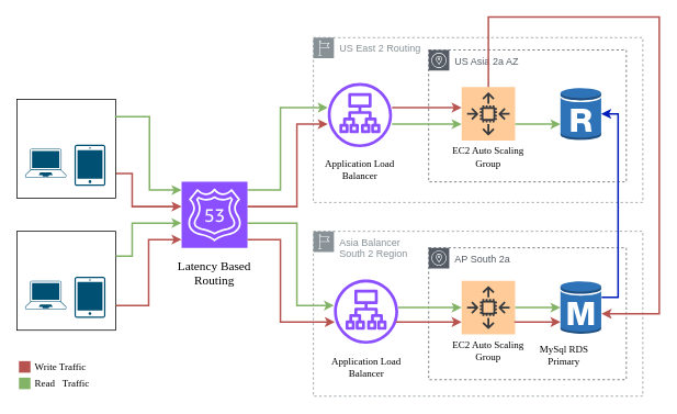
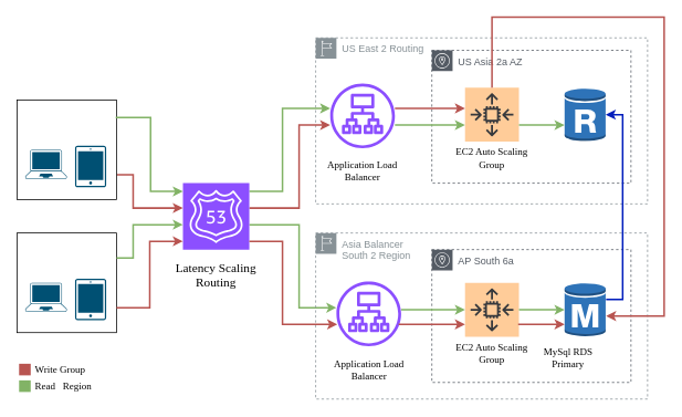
  <mxCell id="0" />
  <mxCell id="1" parent="0" />
  <mxCell id="2" value="US East 2 Routing" style="sketch=0;outlineConnect=0;gradientColor=none;html=1;whiteSpace=wrap;fontSize=12;fontStyle=0;shape=mxgraph.aws4.group;grIcon=mxgraph.aws4.group_region;strokeColor=#879196;fillColor=none;verticalAlign=top;align=left;spacingLeft=30;fontColor=#879196;dashed=1;" vertex="1" parent="1"><mxGeometry x="380" y="45" width="400" height="200" as="geometry" /></mxCell>
  <mxCell id="3" style="edgeStyle=orthogonalEdgeStyle;rounded=0;orthogonalLoop=1;jettySize=auto;html=1;exitX=1;exitY=0.75;exitDx=0;exitDy=0;fillColor=#f8cecc;gradientColor=#ea6b66;strokeColor=#b85450;strokeWidth=2;" edge="1" parent="1" source="4" target="10"><mxGeometry relative="1" as="geometry"><Array as="points"><mxPoint x="160" y="210" /><mxPoint x="160" y="250" /></Array></mxGeometry></mxCell>
  <mxCell id="4" value="" style="rounded=0;whiteSpace=wrap;html=1;" vertex="1" parent="1"><mxGeometry x="20" y="120" width="120" height="120" as="geometry" /></mxCell>
  <mxCell id="5" value="" style="points=[[0.13,0.02,0],[0.5,0,0],[0.87,0.02,0],[0.885,0.4,0],[0.985,0.985,0],[0.5,1,0],[0.015,0.985,0],[0.115,0.4,0]];verticalLabelPosition=bottom;sketch=0;html=1;verticalAlign=top;aspect=fixed;align=center;pointerEvents=1;shape=mxgraph.cisco19.laptop;fillColor=#005073;strokeColor=none;" vertex="1" parent="1"><mxGeometry x="30" y="180" width="50" height="35" as="geometry" /></mxCell>
  <mxCell id="6" value="" style="sketch=0;points=[[0.015,0.015,0],[0.985,0.015,0],[0.985,0.985,0],[0.015,0.985,0],[0.25,0,0],[0.5,0,0],[0.75,0,0],[1,0.25,0],[1,0.5,0],[1,0.75,0],[0.75,1,0],[0.5,1,0],[0.25,1,0],[0,0.75,0],[0,0.5,0],[0,0.25,0]];verticalLabelPosition=bottom;html=1;verticalAlign=top;aspect=fixed;align=center;pointerEvents=1;shape=mxgraph.cisco19.handheld;fillColor=#005073;strokeColor=none;" vertex="1" parent="1"><mxGeometry x="90" y="175" width="37.5" height="50" as="geometry" /></mxCell>
  <mxCell id="7" style="edgeStyle=orthogonalEdgeStyle;rounded=0;orthogonalLoop=1;jettySize=auto;html=1;fillColor=#d5e8d4;gradientColor=#97d077;strokeColor=#82b366;strokeWidth=2;" edge="1" parent="1" target="15"><mxGeometry relative="1" as="geometry"><mxPoint x="300" y="230" as="sourcePoint" /><Array as="points"><mxPoint x="300" y="230" /><mxPoint x="340" y="230" /><mxPoint x="340" y="130" /></Array></mxGeometry></mxCell>
  <mxCell id="8" style="edgeStyle=orthogonalEdgeStyle;rounded=0;orthogonalLoop=1;jettySize=auto;html=1;strokeWidth=2;fillColor=#f8cecc;gradientColor=#ea6b66;strokeColor=#b85450;" edge="1" parent="1" source="10" target="15"><mxGeometry relative="1" as="geometry"><Array as="points"><mxPoint x="360" y="250" /><mxPoint x="360" y="150" /></Array></mxGeometry></mxCell>
  <mxCell id="9" style="edgeStyle=orthogonalEdgeStyle;rounded=0;orthogonalLoop=1;jettySize=auto;html=1;fillColor=#d5e8d4;gradientColor=#97d077;strokeColor=#82b366;strokeWidth=2;" edge="1" parent="1" target="22"><mxGeometry relative="1" as="geometry"><mxPoint x="300" y="270" as="sourcePoint" /><Array as="points"><mxPoint x="360" y="270" /><mxPoint x="360" y="370" /></Array></mxGeometry></mxCell>
  <mxCell id="10" value="" style="sketch=0;points=[[0,0,0],[0.25,0,0],[0.5,0,0],[0.75,0,0],[1,0,0],[0,1,0],[0.25,1,0],[0.5,1,0],[0.75,1,0],[1,1,0],[0,0.25,0],[0,0.5,0],[0,0.75,0],[1,0.25,0],[1,0.5,0],[1,0.75,0]];outlineConnect=0;fontColor=#232F3E;fillColor=#8C4FFF;strokeColor=#ffffff;dashed=0;verticalLabelPosition=bottom;verticalAlign=top;align=center;html=1;fontSize=12;fontStyle=0;aspect=fixed;shape=mxgraph.aws4.resourceIcon;resIcon=mxgraph.aws4.route_53;" vertex="1" parent="1"><mxGeometry x="220" y="220" width="80" height="80" as="geometry" /></mxCell>
- <mxCell id="11" value="&lt;h4 style=&quot;font-size: 15px;&quot;&gt;&lt;span style=&quot;font-weight: normal;&quot;&gt;&lt;font face=&quot;Comic Sans MS&quot;&gt;&lt;font style=&quot;font-size: 15px;&quot;&gt;Latency&amp;nbsp;&lt;/font&gt;Based&lt;br&gt;&lt;/font&gt;&lt;/span&gt;&lt;font face=&quot;Comic Sans MS&quot; style=&quot;font-size: 15px; font-weight: normal;&quot;&gt;Routing&lt;/font&gt;&lt;/h4&gt;" style="text;html=1;strokeColor=none;fillColor=none;align=center;verticalAlign=middle;whiteSpace=wrap;rounded=0;" vertex="1" parent="1"><mxGeometry x="190" y="300" width="140" height="60" as="geometry" /></mxCell>
+ <mxCell id="11" value="&lt;h4 style=&quot;font-size: 15px;&quot;&gt;&lt;span style=&quot;font-weight: normal;&quot;&gt;&lt;font face=&quot;Comic Sans MS&quot;&gt;&lt;font style=&quot;font-size: 15px;&quot;&gt;Latency&amp;nbsp;&lt;/font&gt;Scaling&lt;br&gt;&lt;/font&gt;&lt;/span&gt;&lt;font face=&quot;Comic Sans MS&quot; style=&quot;font-size: 15px; font-weight: normal;&quot;&gt;Routing&lt;/font&gt;&lt;/h4&gt;" style="text;html=1;strokeColor=none;fillColor=none;align=center;verticalAlign=middle;whiteSpace=wrap;rounded=0;" vertex="1" parent="1"><mxGeometry x="190" y="300" width="140" height="60" as="geometry" /></mxCell>
  <mxCell id="12" value="" style="rounded=0;whiteSpace=wrap;html=1;" vertex="1" parent="1"><mxGeometry x="20" y="280" width="120" height="120" as="geometry" /></mxCell>
  <mxCell id="13" value="" style="points=[[0.13,0.02,0],[0.5,0,0],[0.87,0.02,0],[0.885,0.4,0],[0.985,0.985,0],[0.5,1,0],[0.015,0.985,0],[0.115,0.4,0]];verticalLabelPosition=bottom;sketch=0;html=1;verticalAlign=top;aspect=fixed;align=center;pointerEvents=1;shape=mxgraph.cisco19.laptop;fillColor=#005073;strokeColor=none;" vertex="1" parent="1"><mxGeometry x="30" y="340" width="50" height="35" as="geometry" /></mxCell>
  <mxCell id="14" value="" style="sketch=0;points=[[0.015,0.015,0],[0.985,0.015,0],[0.985,0.985,0],[0.015,0.985,0],[0.25,0,0],[0.5,0,0],[0.75,0,0],[1,0.25,0],[1,0.5,0],[1,0.75,0],[0.75,1,0],[0.5,1,0],[0.25,1,0],[0,0.75,0],[0,0.5,0],[0,0.25,0]];verticalLabelPosition=bottom;html=1;verticalAlign=top;aspect=fixed;align=center;pointerEvents=1;shape=mxgraph.cisco19.handheld;fillColor=#005073;strokeColor=none;" vertex="1" parent="1"><mxGeometry x="90" y="335" width="37.5" height="50" as="geometry" /></mxCell>
  <mxCell id="15" value="" style="sketch=0;outlineConnect=0;fontColor=#232F3E;gradientColor=none;fillColor=#8C4FFF;strokeColor=none;dashed=0;verticalLabelPosition=bottom;verticalAlign=top;align=center;html=1;fontSize=12;fontStyle=0;aspect=fixed;pointerEvents=1;shape=mxgraph.aws4.application_load_balancer;" vertex="1" parent="1"><mxGeometry x="397.5" y="100" width="78" height="78" as="geometry" /></mxCell>
  <mxCell id="16" value="&lt;font style=&quot;font-size: 12px;&quot; face=&quot;Comic Sans MS&quot;&gt;Application Load Balancer&lt;/font&gt;" style="text;html=1;strokeColor=none;fillColor=none;align=center;verticalAlign=middle;whiteSpace=wrap;rounded=0;" vertex="1" parent="1"><mxGeometry x="390" y="190" width="93" height="30" as="geometry" /></mxCell>
  <mxCell id="17" value="US Asia 2a AZ" style="sketch=0;outlineConnect=0;gradientColor=none;html=1;whiteSpace=wrap;fontSize=12;fontStyle=0;shape=mxgraph.aws4.group;grIcon=mxgraph.aws4.group_availability_zone;strokeColor=#545B64;fillColor=none;verticalAlign=top;align=left;spacingLeft=30;fontColor=#545B64;dashed=1;" vertex="1" parent="1"><mxGeometry x="520" y="60" width="240" height="160" as="geometry" /></mxCell>
  <mxCell id="18" value="" style="sketch=0;points=[[0,0,0],[0.25,0,0],[0.5,0,0],[0.75,0,0],[1,0,0],[0,1,0],[0.25,1,0],[0.5,1,0],[0.75,1,0],[1,1,0],[0,0.25,0],[0,0.5,0],[0,0.75,0],[1,0.25,0],[1,0.5,0],[1,0.75,0]];outlineConnect=0;fillColor=#ffcc99;strokeColor=#36393d;dashed=0;verticalLabelPosition=bottom;verticalAlign=top;align=center;html=1;fontSize=12;fontStyle=0;aspect=fixed;shape=mxgraph.aws4.resourceIcon;resIcon=mxgraph.aws4.auto_scaling2;" vertex="1" parent="1"><mxGeometry x="560" y="105" width="65" height="65" as="geometry" /></mxCell>
  <mxCell id="19" value="&lt;font face=&quot;Comic Sans MS&quot;&gt;EC2 Auto Scaling Group&lt;/font&gt;" style="text;html=1;strokeColor=none;fillColor=none;align=center;verticalAlign=middle;whiteSpace=wrap;rounded=0;" vertex="1" parent="1"><mxGeometry x="544" y="175" width="97" height="30" as="geometry" /></mxCell>
  <mxCell id="20" value="" style="outlineConnect=0;dashed=0;verticalLabelPosition=bottom;verticalAlign=top;align=center;html=1;shape=mxgraph.aws3.rds_db_instance_read_replica;fillColor=#2E73B8;gradientColor=none;" vertex="1" parent="1"><mxGeometry x="680" y="105" width="49.5" height="65" as="geometry" /></mxCell>
  <mxCell id="21" value="Asia Balancer &lt;br&gt;South 2 Region" style="sketch=0;outlineConnect=0;gradientColor=none;html=1;whiteSpace=wrap;fontSize=12;fontStyle=0;shape=mxgraph.aws4.group;grIcon=mxgraph.aws4.group_region;strokeColor=#879196;fillColor=none;verticalAlign=top;align=left;spacingLeft=30;fontColor=#879196;dashed=1;" vertex="1" parent="1"><mxGeometry x="380" y="280" width="400" height="200" as="geometry" /></mxCell>
  <mxCell id="22" value="" style="sketch=0;outlineConnect=0;fontColor=#232F3E;gradientColor=none;fillColor=#8C4FFF;strokeColor=none;dashed=0;verticalLabelPosition=bottom;verticalAlign=top;align=center;html=1;fontSize=12;fontStyle=0;aspect=fixed;pointerEvents=1;shape=mxgraph.aws4.application_load_balancer;" vertex="1" parent="1"><mxGeometry x="405" y="338.5" width="78" height="78" as="geometry" /></mxCell>
  <mxCell id="23" value="&lt;font style=&quot;font-size: 12px;&quot; face=&quot;Comic Sans MS&quot;&gt;Application Load Balancer&lt;/font&gt;" style="text;html=1;strokeColor=none;fillColor=none;align=center;verticalAlign=middle;whiteSpace=wrap;rounded=0;" vertex="1" parent="1"><mxGeometry x="397.5" y="430" width="93" height="30" as="geometry" /></mxCell>
- <mxCell id="24" value="AP South 2a" style="sketch=0;outlineConnect=0;gradientColor=none;html=1;whiteSpace=wrap;fontSize=12;fontStyle=0;shape=mxgraph.aws4.group;grIcon=mxgraph.aws4.group_availability_zone;strokeColor=#545B64;fillColor=none;verticalAlign=top;align=left;spacingLeft=30;fontColor=#545B64;dashed=1;" vertex="1" parent="1"><mxGeometry x="520" y="300" width="240" height="160" as="geometry" /></mxCell>
+ <mxCell id="24" value="AP South 6a" style="sketch=0;outlineConnect=0;gradientColor=none;html=1;whiteSpace=wrap;fontSize=12;fontStyle=0;shape=mxgraph.aws4.group;grIcon=mxgraph.aws4.group_availability_zone;strokeColor=#545B64;fillColor=none;verticalAlign=top;align=left;spacingLeft=30;fontColor=#545B64;dashed=1;" vertex="1" parent="1"><mxGeometry x="520" y="300" width="240" height="160" as="geometry" /></mxCell>
  <mxCell id="25" value="" style="sketch=0;points=[[0,0,0],[0.25,0,0],[0.5,0,0],[0.75,0,0],[1,0,0],[0,1,0],[0.25,1,0],[0.5,1,0],[0.75,1,0],[1,1,0],[0,0.25,0],[0,0.5,0],[0,0.75,0],[1,0.25,0],[1,0.5,0],[1,0.75,0]];outlineConnect=0;fillColor=#ffcc99;strokeColor=#36393d;dashed=0;verticalLabelPosition=bottom;verticalAlign=top;align=center;html=1;fontSize=12;fontStyle=0;aspect=fixed;shape=mxgraph.aws4.resourceIcon;resIcon=mxgraph.aws4.auto_scaling2;" vertex="1" parent="1"><mxGeometry x="560" y="340" width="65" height="65" as="geometry" /></mxCell>
  <mxCell id="26" value="&lt;font face=&quot;Comic Sans MS&quot;&gt;EC2 Auto Scaling Group&lt;/font&gt;" style="text;html=1;strokeColor=none;fillColor=none;align=center;verticalAlign=middle;whiteSpace=wrap;rounded=0;" vertex="1" parent="1"><mxGeometry x="544" y="410" width="97" height="30" as="geometry" /></mxCell>
  <mxCell id="27" value="&lt;font face=&quot;Comic Sans MS&quot;&gt;MySql RDS Primary&lt;/font&gt;" style="text;html=1;strokeColor=none;fillColor=none;align=center;verticalAlign=middle;whiteSpace=wrap;rounded=0;" vertex="1" parent="1"><mxGeometry x="647.37" y="415" width="74.75" height="30" as="geometry" /></mxCell>
  <mxCell id="28" value="" style="outlineConnect=0;dashed=0;verticalLabelPosition=bottom;verticalAlign=top;align=center;html=1;shape=mxgraph.aws3.rds_db_instance;fillColor=#2E73B8;gradientColor=none;" vertex="1" parent="1"><mxGeometry x="679.99" y="339.5" width="49.5" height="66" as="geometry" /></mxCell>
  <mxCell id="29" style="edgeStyle=orthogonalEdgeStyle;rounded=0;orthogonalLoop=1;jettySize=auto;html=1;fillColor=#d5e8d4;strokeColor=#82b366;gradientColor=#97d077;strokeWidth=2;" edge="1" parent="1"><mxGeometry relative="1" as="geometry"><mxPoint x="140" y="140" as="sourcePoint" /><mxPoint x="220" y="230" as="targetPoint" /><Array as="points"><mxPoint x="140" y="141" /><mxPoint x="181" y="141" /><mxPoint x="181" y="230" /><mxPoint x="220" y="230" /></Array></mxGeometry></mxCell>
  <mxCell id="30" style="edgeStyle=orthogonalEdgeStyle;rounded=0;orthogonalLoop=1;jettySize=auto;html=1;fillColor=#d5e8d4;gradientColor=#97d077;strokeColor=#82b366;strokeWidth=2;" edge="1" parent="1" source="15"><mxGeometry relative="1" as="geometry"><mxPoint x="560" y="150" as="targetPoint" /><Array as="points"><mxPoint x="560" y="150" /></Array></mxGeometry></mxCell>
  <mxCell id="31" style="edgeStyle=orthogonalEdgeStyle;rounded=0;orthogonalLoop=1;jettySize=auto;html=1;fillColor=#d5e8d4;gradientColor=#97d077;strokeColor=#82b366;strokeWidth=2;" edge="1" parent="1" target="20"><mxGeometry relative="1" as="geometry"><mxPoint x="625" y="150" as="sourcePoint" /><Array as="points"><mxPoint x="625" y="150" /></Array></mxGeometry></mxCell>
  <mxCell id="32" style="edgeStyle=orthogonalEdgeStyle;rounded=0;orthogonalLoop=1;jettySize=auto;html=1;fillColor=#f8cecc;gradientColor=#ea6b66;strokeColor=#b85450;strokeWidth=2;" edge="1" parent="1" source="15"><mxGeometry relative="1" as="geometry"><mxPoint x="560" y="130" as="targetPoint" /><Array as="points"><mxPoint x="560" y="130" /></Array></mxGeometry></mxCell>
  <mxCell id="33" style="edgeStyle=orthogonalEdgeStyle;rounded=0;orthogonalLoop=1;jettySize=auto;html=1;fillColor=#f8cecc;gradientColor=#ea6b66;strokeColor=#b85450;strokeWidth=2;" edge="1" parent="1" source="18"><mxGeometry relative="1" as="geometry"><mxPoint x="730" y="380" as="targetPoint" /><Array as="points"><mxPoint x="593" y="20" /><mxPoint x="800" y="20" /><mxPoint x="800" y="380" /></Array></mxGeometry></mxCell>
  <mxCell id="34" style="edgeStyle=orthogonalEdgeStyle;rounded=0;orthogonalLoop=1;jettySize=auto;html=1;entryX=1;entryY=0.5;entryDx=0;entryDy=0;entryPerimeter=0;fillColor=#0050ef;strokeColor=#001DBC;strokeWidth=2;" edge="1" parent="1" target="20"><mxGeometry relative="1" as="geometry"><mxPoint x="730" y="360" as="sourcePoint" /><Array as="points"><mxPoint x="730" y="360" /><mxPoint x="750" y="360" /><mxPoint x="750" y="138" /></Array></mxGeometry></mxCell>
  <mxCell id="35" style="edgeStyle=orthogonalEdgeStyle;rounded=0;orthogonalLoop=1;jettySize=auto;html=1;exitX=1;exitY=0.25;exitDx=0;exitDy=0;fillColor=#d5e8d4;gradientColor=#97d077;strokeColor=#82b366;strokeWidth=2;" edge="1" parent="1" source="12"><mxGeometry relative="1" as="geometry"><mxPoint x="220" y="270" as="targetPoint" /><Array as="points"><mxPoint x="160" y="310" /><mxPoint x="160" y="270" /><mxPoint x="220" y="270" /></Array></mxGeometry></mxCell>
  <mxCell id="36" style="edgeStyle=orthogonalEdgeStyle;rounded=0;orthogonalLoop=1;jettySize=auto;html=1;exitX=1;exitY=0.75;exitDx=0;exitDy=0;fillColor=#f8cecc;gradientColor=#ea6b66;strokeColor=#b85450;strokeWidth=2;" edge="1" parent="1" source="12" target="10"><mxGeometry relative="1" as="geometry"><mxPoint x="220" y="296" as="targetPoint" /><Array as="points"><mxPoint x="180" y="370" /><mxPoint x="180" y="290" /></Array></mxGeometry></mxCell>
  <mxCell id="37" style="edgeStyle=orthogonalEdgeStyle;rounded=0;orthogonalLoop=1;jettySize=auto;html=1;fillColor=#f8cecc;gradientColor=#ea6b66;strokeColor=#b85450;strokeWidth=2;" edge="1" parent="1"><mxGeometry relative="1" as="geometry"><mxPoint x="300" y="290" as="sourcePoint" /><mxPoint x="406" y="390" as="targetPoint" /><Array as="points"><mxPoint x="300" y="290" /><mxPoint x="340" y="290" /><mxPoint x="340" y="390" /></Array></mxGeometry></mxCell>
  <mxCell id="38" style="edgeStyle=orthogonalEdgeStyle;rounded=0;orthogonalLoop=1;jettySize=auto;html=1;fillColor=#d5e8d4;gradientColor=#97d077;strokeColor=#82b366;strokeWidth=2;entryX=0;entryY=0.5;entryDx=0;entryDy=0;entryPerimeter=0;" edge="1" parent="1" source="22" target="25"><mxGeometry relative="1" as="geometry"><mxPoint x="486" y="140" as="sourcePoint" /><mxPoint x="570" y="140" as="targetPoint" /><Array as="points"><mxPoint x="550" y="373" /></Array></mxGeometry></mxCell>
  <mxCell id="39" style="edgeStyle=orthogonalEdgeStyle;rounded=0;orthogonalLoop=1;jettySize=auto;html=1;fillColor=#f8cecc;gradientColor=#ea6b66;strokeColor=#b85450;strokeWidth=2;" edge="1" parent="1"><mxGeometry relative="1" as="geometry"><mxPoint x="480" y="390" as="sourcePoint" /><mxPoint x="560" y="390" as="targetPoint" /><Array as="points"><mxPoint x="480" y="390" /></Array></mxGeometry></mxCell>
  <mxCell id="40" style="edgeStyle=orthogonalEdgeStyle;rounded=0;orthogonalLoop=1;jettySize=auto;html=1;entryX=0;entryY=0.5;entryDx=0;entryDy=0;entryPerimeter=0;fillColor=#d5e8d4;gradientColor=#97d077;strokeColor=#82b366;strokeWidth=2;" edge="1" parent="1" source="25" target="28"><mxGeometry relative="1" as="geometry" /></mxCell>
  <mxCell id="41" style="edgeStyle=orthogonalEdgeStyle;rounded=0;orthogonalLoop=1;jettySize=auto;html=1;fillColor=#f8cecc;gradientColor=#ea6b66;strokeColor=#b85450;strokeWidth=2;" edge="1" parent="1" target="28"><mxGeometry relative="1" as="geometry"><mxPoint x="625" y="389" as="sourcePoint" /><mxPoint x="670" y="389" as="targetPoint" /><Array as="points"><mxPoint x="625" y="390" /></Array></mxGeometry></mxCell>
  <mxCell id="42" value="&lt;span style=&quot;background-color: rgb(184, 84, 80);&quot;&gt;&amp;nbsp; &amp;nbsp;&amp;nbsp;&lt;/span&gt;" style="text;html=1;strokeColor=none;fillColor=none;align=center;verticalAlign=middle;whiteSpace=wrap;rounded=0;" vertex="1" parent="1"><mxGeometry x="20" y="435" width="20" height="20" as="geometry" /></mxCell>
- <mxCell id="43" value="&lt;font face=&quot;Comic Sans MS&quot;&gt;Write Traffic&lt;/font&gt;" style="text;html=1;strokeColor=none;fillColor=none;align=left;verticalAlign=middle;whiteSpace=wrap;rounded=0;" vertex="1" parent="1"><mxGeometry x="40" y="430" width="90" height="30" as="geometry" /></mxCell>
+ <mxCell id="43" value="&lt;font face=&quot;Comic Sans MS&quot;&gt;Write Group&lt;/font&gt;" style="text;html=1;strokeColor=none;fillColor=none;align=left;verticalAlign=middle;whiteSpace=wrap;rounded=0;" vertex="1" parent="1"><mxGeometry x="40" y="430" width="90" height="30" as="geometry" /></mxCell>
  <mxCell id="44" value="&lt;span style=&quot;background-color: rgb(130, 179, 102);&quot;&gt;&amp;nbsp; &amp;nbsp;&amp;nbsp;&lt;/span&gt;" style="text;html=1;strokeColor=none;fillColor=none;align=center;verticalAlign=middle;whiteSpace=wrap;rounded=0;" vertex="1" parent="1"><mxGeometry x="20" y="455" width="20" height="20" as="geometry" /></mxCell>
- <mxCell id="45" value="&lt;font face=&quot;Comic Sans MS&quot;&gt;Read&amp;nbsp; &amp;nbsp;Traffic&lt;/font&gt;" style="text;html=1;strokeColor=none;fillColor=none;align=left;verticalAlign=middle;whiteSpace=wrap;rounded=0;" vertex="1" parent="1"><mxGeometry x="40" y="450" width="90" height="30" as="geometry" /></mxCell>
+ <mxCell id="45" value="&lt;font face=&quot;Comic Sans MS&quot;&gt;Read&amp;nbsp; &amp;nbsp;Region&lt;/font&gt;" style="text;html=1;strokeColor=none;fillColor=none;align=left;verticalAlign=middle;whiteSpace=wrap;rounded=0;" vertex="1" parent="1"><mxGeometry x="40" y="450" width="90" height="30" as="geometry" /></mxCell>
